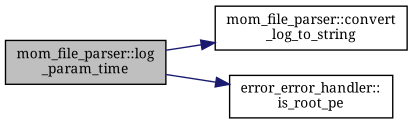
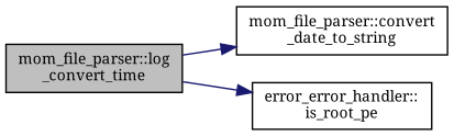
  digraph {
    fontname="Noto Serif"
    rankdir=LR
    node [color=black fillcolor=white fontname="Noto Serif" fontsize=10 shape=record style=filled]
    edge [color=midnightblue fontname="Noto Serif" fontsize=10 labelfontname=Helvetica labelfontsize=10 style=solid]
-   n1 [fillcolor=grey75 fontcolor=black height=0.2 label="mom_file_parser::log\l_param_time" width=0.4]
-   n2 [height=0.2 label="mom_file_parser::convert\l_log_to_string" width=0.4]
+   n1 [fillcolor=grey75 fontcolor=black height=0.2 label="mom_file_parser::log\l_convert_time" width=0.4]
+   n2 [height=0.2 label="mom_file_parser::convert\l_date_to_string" width=0.4]
    n3 [height=0.2 label="error_error_handler::\lis_root_pe" width=0.4]
    n1 -> n2
    n1 -> n3
  }
